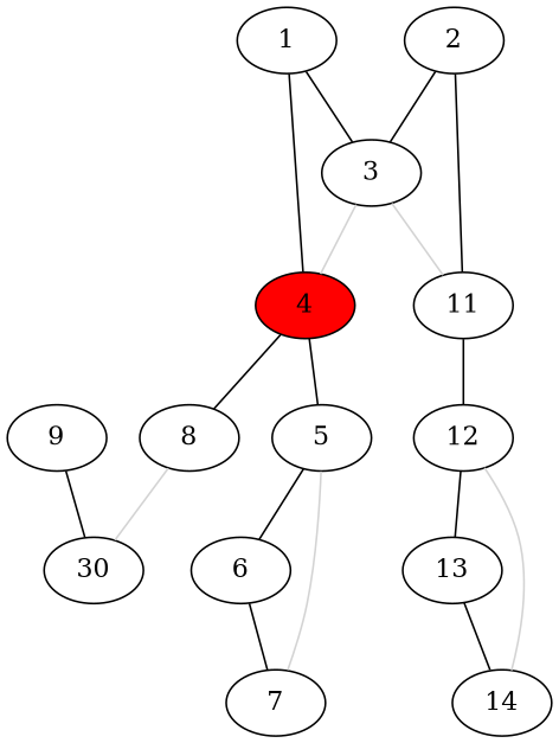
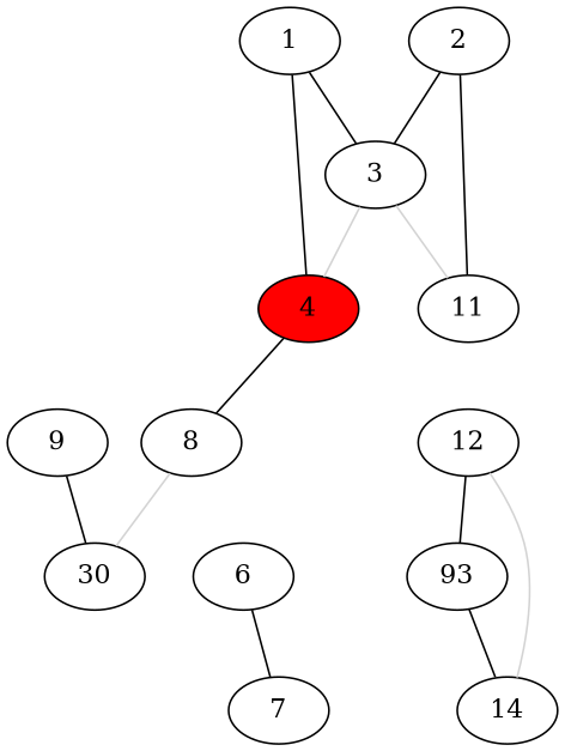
  graph {
    4 [fillcolor=red style=filled]
-   5
    8
    6
    7
    n6 [label=30]
    1
    3
    11
    12
    2
-   13
+   13 [label=93]
    14
    9
-   4 -- 5
    4 -- 8
-   5 -- 6
-   5 -- 7 [color=lightgray]
    8 -- n6 [color=lightgray]
    6 -- 7
    1 -- 4
    1 -- 3
    3 -- 4 [color=lightgray]
    3 -- 11 [color=lightgray]
-   11 -- 12
    12 -- 13
    12 -- 14 [color=lightgray]
    2 -- 3
    2 -- 11
    13 -- 14
    9 -- n6
  }
